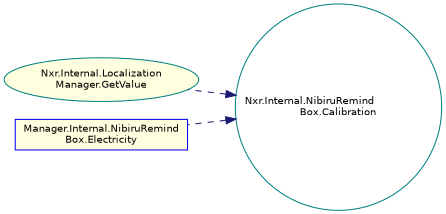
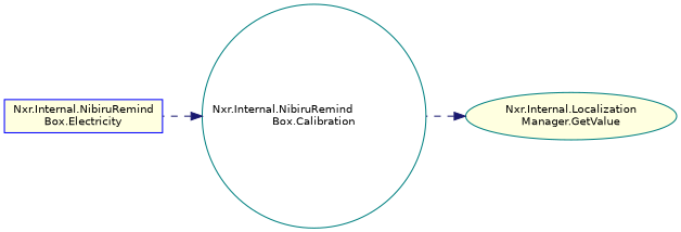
  digraph {
    rankdir=RL
    node [color=teal fillcolor=lightyellow fontname=Helvetica fontsize=10 style=filled]
    edge [color=midnightblue dir=back fontname=Helvetica fontsize=10 labelfontname=Helvetica labelfontsize=10 style=dashed]
    n1 [fontcolor=black height=0.2 label="Nxr.Internal.Localization\lManager.GetValue" shape=ellipse width=0.4]
    n2 [fillcolor=white height=0.2 label="Nxr.Internal.NibiruRemind\lBox.Calibration" shape=circle width=0.4]
-   n3 [color=blue height=0.2 label="Manager.Internal.NibiruRemind\lBox.Electricity" shape=box width=0.4]
-   n2 -> n1
+   n3 [color=blue height=0.2 label="Nxr.Internal.NibiruRemind\lBox.Electricity" shape=box width=0.4]
+   n1 -> n2
    n2 -> n3
  }
